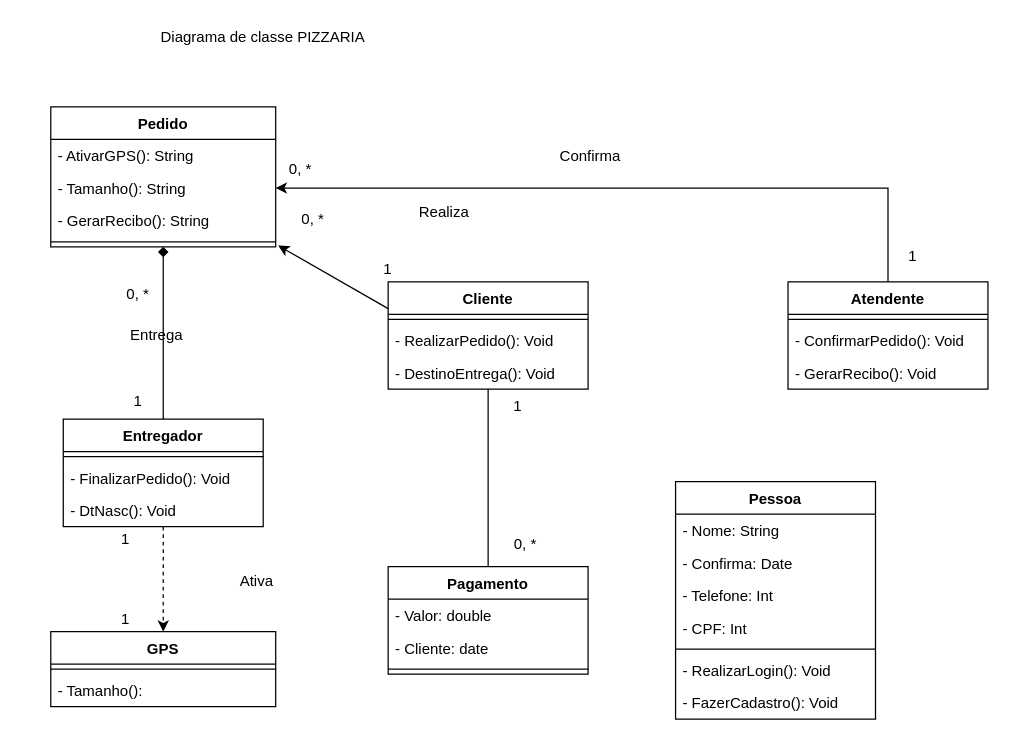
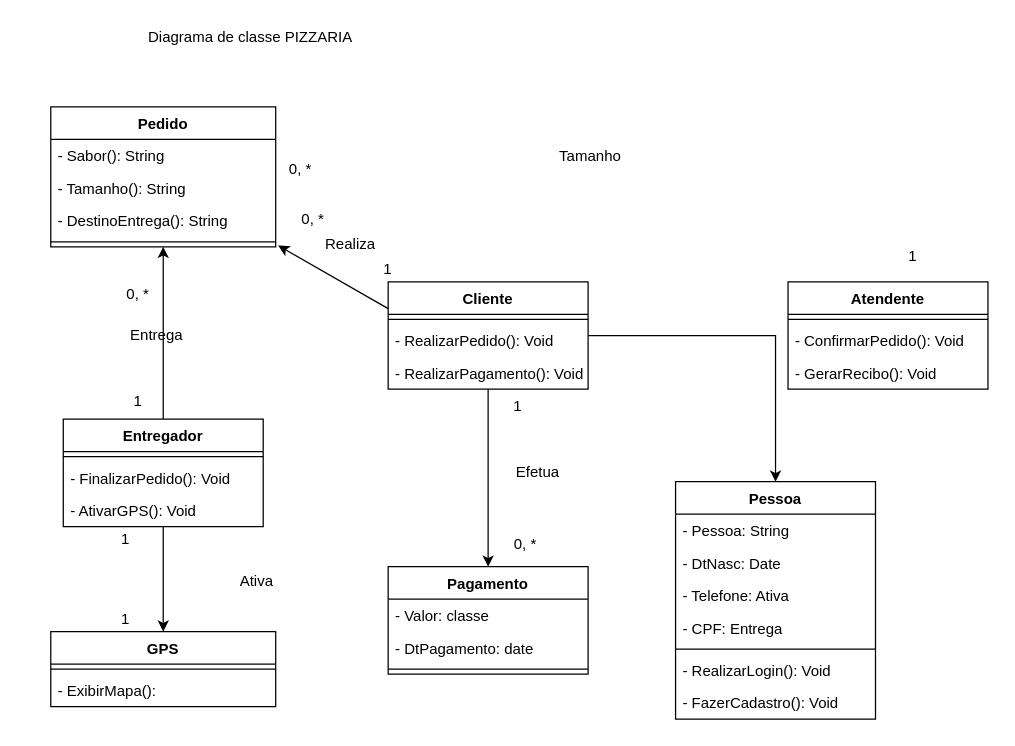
  <mxCell id="0" />
  <mxCell id="1" parent="0" />
- <mxCell id="3" style="edgeStyle=orthogonalEdgeStyle;rounded=0;orthogonalLoop=1;jettySize=auto;html=1;entryX=0.5;entryY=0;entryDx=0;entryDy=0;endArrow=none;" edge="1" parent="1" source="4" target="49"><mxGeometry relative="1" as="geometry" /></mxCell>
+ <mxCell id="2" style="edgeStyle=orthogonalEdgeStyle;rounded=0;orthogonalLoop=1;jettySize=auto;html=1;" parent="1" source="4" target="13" edge="1"><mxGeometry relative="1" as="geometry"><Array as="points"><mxPoint x="620" y="268" /></Array></mxGeometry></mxCell>
+ <mxCell id="3" style="edgeStyle=orthogonalEdgeStyle;rounded=0;orthogonalLoop=1;jettySize=auto;html=1;entryX=0.5;entryY=0;entryDx=0;entryDy=0;" edge="1" parent="1" source="4" target="49"><mxGeometry relative="1" as="geometry" /></mxCell>
  <mxCell id="4" value="Cliente" style="swimlane;fontStyle=1;align=center;verticalAlign=top;childLayout=stackLayout;horizontal=1;startSize=26;horizontalStack=0;resizeParent=1;resizeParentMax=0;resizeLast=0;collapsible=1;marginBottom=0;" parent="1" vertex="1"><mxGeometry x="310" y="225" width="160" height="86" as="geometry" /></mxCell>
  <mxCell id="5" value="" style="line;strokeWidth=1;fillColor=none;align=left;verticalAlign=middle;spacingTop=-1;spacingLeft=3;spacingRight=3;rotatable=0;labelPosition=right;points=[];portConstraint=eastwest;" parent="4" vertex="1"><mxGeometry y="26" width="160" height="8" as="geometry" /></mxCell>
  <mxCell id="6" value="- RealizarPedido(): Void" style="text;strokeColor=none;fillColor=none;align=left;verticalAlign=top;spacingLeft=4;spacingRight=4;overflow=hidden;rotatable=0;points=[[0,0.5],[1,0.5]];portConstraint=eastwest;" parent="4" vertex="1"><mxGeometry y="34" width="160" height="26" as="geometry" /></mxCell>
- <mxCell id="7" value="- DestinoEntrega(): Void" style="text;strokeColor=none;fillColor=none;align=left;verticalAlign=top;spacingLeft=4;spacingRight=4;overflow=hidden;rotatable=0;points=[[0,0.5],[1,0.5]];portConstraint=eastwest;" parent="4" vertex="1"><mxGeometry y="60" width="160" height="26" as="geometry" /></mxCell>
- <mxCell id="8" style="edgeStyle=orthogonalEdgeStyle;rounded=0;orthogonalLoop=1;jettySize=auto;html=1;entryX=1;entryY=0.5;entryDx=0;entryDy=0;" edge="1" parent="1" source="9" target="24"><mxGeometry relative="1" as="geometry" /></mxCell>
+ <mxCell id="7" value="- RealizarPagamento(): Void" style="text;strokeColor=none;fillColor=none;align=left;verticalAlign=top;spacingLeft=4;spacingRight=4;overflow=hidden;rotatable=0;points=[[0,0.5],[1,0.5]];portConstraint=eastwest;" parent="4" vertex="1"><mxGeometry y="60" width="160" height="26" as="geometry" /></mxCell>
  <mxCell id="9" value="Atendente" style="swimlane;fontStyle=1;align=center;verticalAlign=top;childLayout=stackLayout;horizontal=1;startSize=26;horizontalStack=0;resizeParent=1;resizeParentMax=0;resizeLast=0;collapsible=1;marginBottom=0;" parent="1" vertex="1"><mxGeometry x="630" y="225" width="160" height="86" as="geometry" /></mxCell>
  <mxCell id="10" value="" style="line;strokeWidth=1;fillColor=none;align=left;verticalAlign=middle;spacingTop=-1;spacingLeft=3;spacingRight=3;rotatable=0;labelPosition=right;points=[];portConstraint=eastwest;" parent="9" vertex="1"><mxGeometry y="26" width="160" height="8" as="geometry" /></mxCell>
  <mxCell id="11" value="- ConfirmarPedido(): Void" style="text;strokeColor=none;fillColor=none;align=left;verticalAlign=top;spacingLeft=4;spacingRight=4;overflow=hidden;rotatable=0;points=[[0,0.5],[1,0.5]];portConstraint=eastwest;" parent="9" vertex="1"><mxGeometry y="34" width="160" height="26" as="geometry" /></mxCell>
  <mxCell id="12" value="- GerarRecibo(): Void" style="text;strokeColor=none;fillColor=none;align=left;verticalAlign=top;spacingLeft=4;spacingRight=4;overflow=hidden;rotatable=0;points=[[0,0.5],[1,0.5]];portConstraint=eastwest;" parent="9" vertex="1"><mxGeometry y="60" width="160" height="26" as="geometry" /></mxCell>
  <mxCell id="13" value="Pessoa" style="swimlane;fontStyle=1;align=center;verticalAlign=top;childLayout=stackLayout;horizontal=1;startSize=26;horizontalStack=0;resizeParent=1;resizeParentMax=0;resizeLast=0;collapsible=1;marginBottom=0;" parent="1" vertex="1"><mxGeometry x="540" y="385" width="160" height="190" as="geometry" /></mxCell>
- <mxCell id="14" value="- Nome: String&#10;" style="text;strokeColor=none;fillColor=none;align=left;verticalAlign=top;spacingLeft=4;spacingRight=4;overflow=hidden;rotatable=0;points=[[0,0.5],[1,0.5]];portConstraint=eastwest;" parent="13" vertex="1"><mxGeometry y="26" width="160" height="26" as="geometry" /></mxCell>
- <mxCell id="15" value="- Confirma: Date" style="text;strokeColor=none;fillColor=none;align=left;verticalAlign=top;spacingLeft=4;spacingRight=4;overflow=hidden;rotatable=0;points=[[0,0.5],[1,0.5]];portConstraint=eastwest;" parent="13" vertex="1"><mxGeometry y="52" width="160" height="26" as="geometry" /></mxCell>
- <mxCell id="16" value="- Telefone: Int" style="text;strokeColor=none;fillColor=none;align=left;verticalAlign=top;spacingLeft=4;spacingRight=4;overflow=hidden;rotatable=0;points=[[0,0.5],[1,0.5]];portConstraint=eastwest;" parent="13" vertex="1"><mxGeometry y="78" width="160" height="26" as="geometry" /></mxCell>
- <mxCell id="17" value="- CPF: Int" style="text;strokeColor=none;fillColor=none;align=left;verticalAlign=top;spacingLeft=4;spacingRight=4;overflow=hidden;rotatable=0;points=[[0,0.5],[1,0.5]];portConstraint=eastwest;" parent="13" vertex="1"><mxGeometry y="104" width="160" height="26" as="geometry" /></mxCell>
+ <mxCell id="14" value="- Pessoa: String&#10;" style="text;strokeColor=none;fillColor=none;align=left;verticalAlign=top;spacingLeft=4;spacingRight=4;overflow=hidden;rotatable=0;points=[[0,0.5],[1,0.5]];portConstraint=eastwest;" parent="13" vertex="1"><mxGeometry y="26" width="160" height="26" as="geometry" /></mxCell>
+ <mxCell id="15" value="- DtNasc: Date" style="text;strokeColor=none;fillColor=none;align=left;verticalAlign=top;spacingLeft=4;spacingRight=4;overflow=hidden;rotatable=0;points=[[0,0.5],[1,0.5]];portConstraint=eastwest;" parent="13" vertex="1"><mxGeometry y="52" width="160" height="26" as="geometry" /></mxCell>
+ <mxCell id="16" value="- Telefone: Ativa" style="text;strokeColor=none;fillColor=none;align=left;verticalAlign=top;spacingLeft=4;spacingRight=4;overflow=hidden;rotatable=0;points=[[0,0.5],[1,0.5]];portConstraint=eastwest;" parent="13" vertex="1"><mxGeometry y="78" width="160" height="26" as="geometry" /></mxCell>
+ <mxCell id="17" value="- CPF: Entrega" style="text;strokeColor=none;fillColor=none;align=left;verticalAlign=top;spacingLeft=4;spacingRight=4;overflow=hidden;rotatable=0;points=[[0,0.5],[1,0.5]];portConstraint=eastwest;" parent="13" vertex="1"><mxGeometry y="104" width="160" height="26" as="geometry" /></mxCell>
  <mxCell id="18" value="" style="line;strokeWidth=1;fillColor=none;align=left;verticalAlign=middle;spacingTop=-1;spacingLeft=3;spacingRight=3;rotatable=0;labelPosition=right;points=[];portConstraint=eastwest;" parent="13" vertex="1"><mxGeometry y="130" width="160" height="8" as="geometry" /></mxCell>
  <mxCell id="19" value="- RealizarLogin(): Void" style="text;strokeColor=none;fillColor=none;align=left;verticalAlign=top;spacingLeft=4;spacingRight=4;overflow=hidden;rotatable=0;points=[[0,0.5],[1,0.5]];portConstraint=eastwest;" parent="13" vertex="1"><mxGeometry y="138" width="160" height="26" as="geometry" /></mxCell>
  <mxCell id="20" value="- FazerCadastro(): Void" style="text;strokeColor=none;fillColor=none;align=left;verticalAlign=top;spacingLeft=4;spacingRight=4;overflow=hidden;rotatable=0;points=[[0,0.5],[1,0.5]];portConstraint=eastwest;" parent="13" vertex="1"><mxGeometry y="164" width="160" height="26" as="geometry" /></mxCell>
  <mxCell id="21" value="1" style="text;html=1;strokeColor=none;fillColor=none;align=center;verticalAlign=middle;whiteSpace=wrap;rounded=0;" parent="1" vertex="1"><mxGeometry x="290" y="205" width="40" height="20" as="geometry" /></mxCell>
  <mxCell id="22" value="Pedido" style="swimlane;fontStyle=1;align=center;verticalAlign=top;childLayout=stackLayout;horizontal=1;startSize=26;horizontalStack=0;resizeParent=1;resizeParentMax=0;resizeLast=0;collapsible=1;marginBottom=0;" parent="1" vertex="1"><mxGeometry x="40" y="85" width="180" height="112" as="geometry" /></mxCell>
- <mxCell id="23" value="- AtivarGPS(): String" style="text;strokeColor=none;fillColor=none;align=left;verticalAlign=top;spacingLeft=4;spacingRight=4;overflow=hidden;rotatable=0;points=[[0,0.5],[1,0.5]];portConstraint=eastwest;" parent="22" vertex="1"><mxGeometry y="26" width="180" height="26" as="geometry" /></mxCell>
+ <mxCell id="23" value="- Sabor(): String" style="text;strokeColor=none;fillColor=none;align=left;verticalAlign=top;spacingLeft=4;spacingRight=4;overflow=hidden;rotatable=0;points=[[0,0.5],[1,0.5]];portConstraint=eastwest;" parent="22" vertex="1"><mxGeometry y="26" width="180" height="26" as="geometry" /></mxCell>
  <mxCell id="24" value="- Tamanho(): String" style="text;strokeColor=none;fillColor=none;align=left;verticalAlign=top;spacingLeft=4;spacingRight=4;overflow=hidden;rotatable=0;points=[[0,0.5],[1,0.5]];portConstraint=eastwest;" parent="22" vertex="1"><mxGeometry y="52" width="180" height="26" as="geometry" /></mxCell>
- <mxCell id="25" value="- GerarRecibo(): String" style="text;strokeColor=none;fillColor=none;align=left;verticalAlign=top;spacingLeft=4;spacingRight=4;overflow=hidden;rotatable=0;points=[[0,0.5],[1,0.5]];portConstraint=eastwest;" parent="22" vertex="1"><mxGeometry y="78" width="180" height="26" as="geometry" /></mxCell>
+ <mxCell id="25" value="- DestinoEntrega(): String" style="text;strokeColor=none;fillColor=none;align=left;verticalAlign=top;spacingLeft=4;spacingRight=4;overflow=hidden;rotatable=0;points=[[0,0.5],[1,0.5]];portConstraint=eastwest;" parent="22" vertex="1"><mxGeometry y="78" width="180" height="26" as="geometry" /></mxCell>
  <mxCell id="26" value="" style="line;strokeWidth=1;fillColor=none;align=left;verticalAlign=middle;spacingTop=-1;spacingLeft=3;spacingRight=3;rotatable=0;labelPosition=right;points=[];portConstraint=eastwest;" parent="22" vertex="1"><mxGeometry y="104" width="180" height="8" as="geometry" /></mxCell>
  <mxCell id="27" value="" style="endArrow=none;html=1;exitX=1.011;exitY=0.269;exitDx=0;exitDy=0;exitPerimeter=0;entryX=0;entryY=0.25;entryDx=0;entryDy=0;startArrow=classic;startFill=1;" parent="1" target="4" edge="1"><mxGeometry width="50" height="50" relative="1" as="geometry"><mxPoint x="221.98" y="195.994" as="sourcePoint" /><mxPoint x="290" y="172" as="targetPoint" /></mxGeometry></mxCell>
- <mxCell id="28" value="Diagrama de classe PIZZARIA" style="text;html=1;strokeColor=none;fillColor=none;align=center;verticalAlign=middle;whiteSpace=wrap;rounded=0;" parent="1" vertex="1"><mxGeometry x="30" y="20" width="360" height="20" as="geometry" /></mxCell>
+ <mxCell id="28" value="Diagrama de classe PIZZARIA" style="text;html=1;strokeColor=none;fillColor=none;align=center;verticalAlign=middle;whiteSpace=wrap;rounded=0;" parent="1" vertex="1"><mxGeometry x="20" y="20" width="360" height="20" as="geometry" /></mxCell>
  <mxCell id="29" value="GPS" style="swimlane;fontStyle=1;align=center;verticalAlign=top;childLayout=stackLayout;horizontal=1;startSize=26;horizontalStack=0;resizeParent=1;resizeParentMax=0;resizeLast=0;collapsible=1;marginBottom=0;" parent="1" vertex="1"><mxGeometry x="40" y="505" width="180" height="60" as="geometry" /></mxCell>
  <mxCell id="30" value="" style="line;strokeWidth=1;fillColor=none;align=left;verticalAlign=middle;spacingTop=-1;spacingLeft=3;spacingRight=3;rotatable=0;labelPosition=right;points=[];portConstraint=eastwest;" parent="29" vertex="1"><mxGeometry y="26" width="180" height="8" as="geometry" /></mxCell>
- <mxCell id="31" value="- Tamanho():" style="text;strokeColor=none;fillColor=none;align=left;verticalAlign=top;spacingLeft=4;spacingRight=4;overflow=hidden;rotatable=0;points=[[0,0.5],[1,0.5]];portConstraint=eastwest;" parent="29" vertex="1"><mxGeometry y="34" width="180" height="26" as="geometry" /></mxCell>
- <mxCell id="32" style="edgeStyle=orthogonalEdgeStyle;rounded=0;orthogonalLoop=1;jettySize=auto;html=1;entryX=0.5;entryY=1;entryDx=0;entryDy=0;endArrow=diamond;" edge="1" parent="1" source="34" target="22"><mxGeometry relative="1" as="geometry" /></mxCell>
- <mxCell id="33" style="edgeStyle=orthogonalEdgeStyle;rounded=0;orthogonalLoop=1;jettySize=auto;html=1;entryX=0.5;entryY=0;entryDx=0;entryDy=0;dashed=1;" edge="1" parent="1" source="34" target="29"><mxGeometry relative="1" as="geometry" /></mxCell>
+ <mxCell id="31" value="- ExibirMapa():" style="text;strokeColor=none;fillColor=none;align=left;verticalAlign=top;spacingLeft=4;spacingRight=4;overflow=hidden;rotatable=0;points=[[0,0.5],[1,0.5]];portConstraint=eastwest;" parent="29" vertex="1"><mxGeometry y="34" width="180" height="26" as="geometry" /></mxCell>
+ <mxCell id="32" style="edgeStyle=orthogonalEdgeStyle;rounded=0;orthogonalLoop=1;jettySize=auto;html=1;entryX=0.5;entryY=1;entryDx=0;entryDy=0;" edge="1" parent="1" source="34" target="22"><mxGeometry relative="1" as="geometry" /></mxCell>
+ <mxCell id="33" style="edgeStyle=orthogonalEdgeStyle;rounded=0;orthogonalLoop=1;jettySize=auto;html=1;entryX=0.5;entryY=0;entryDx=0;entryDy=0;" edge="1" parent="1" source="34" target="29"><mxGeometry relative="1" as="geometry" /></mxCell>
  <mxCell id="34" value="Entregador" style="swimlane;fontStyle=1;align=center;verticalAlign=top;childLayout=stackLayout;horizontal=1;startSize=26;horizontalStack=0;resizeParent=1;resizeParentMax=0;resizeLast=0;collapsible=1;marginBottom=0;" parent="1" vertex="1"><mxGeometry x="50" y="335" width="160" height="86" as="geometry" /></mxCell>
  <mxCell id="35" value="" style="line;strokeWidth=1;fillColor=none;align=left;verticalAlign=middle;spacingTop=-1;spacingLeft=3;spacingRight=3;rotatable=0;labelPosition=right;points=[];portConstraint=eastwest;" parent="34" vertex="1"><mxGeometry y="26" width="160" height="8" as="geometry" /></mxCell>
  <mxCell id="36" value="- FinalizarPedido(): Void" style="text;strokeColor=none;fillColor=none;align=left;verticalAlign=top;spacingLeft=4;spacingRight=4;overflow=hidden;rotatable=0;points=[[0,0.5],[1,0.5]];portConstraint=eastwest;" parent="34" vertex="1"><mxGeometry y="34" width="160" height="26" as="geometry" /></mxCell>
- <mxCell id="37" value="- DtNasc(): Void" style="text;strokeColor=none;fillColor=none;align=left;verticalAlign=top;spacingLeft=4;spacingRight=4;overflow=hidden;rotatable=0;points=[[0,0.5],[1,0.5]];portConstraint=eastwest;" parent="34" vertex="1"><mxGeometry y="60" width="160" height="26" as="geometry" /></mxCell>
- <mxCell id="38" value="Realiza" style="text;html=1;strokeColor=none;fillColor=none;align=center;verticalAlign=middle;whiteSpace=wrap;rounded=0;" parent="1" vertex="1"><mxGeometry x="335" y="160" width="40" height="20" as="geometry" /></mxCell>
+ <mxCell id="37" value="- AtivarGPS(): Void" style="text;strokeColor=none;fillColor=none;align=left;verticalAlign=top;spacingLeft=4;spacingRight=4;overflow=hidden;rotatable=0;points=[[0,0.5],[1,0.5]];portConstraint=eastwest;" parent="34" vertex="1"><mxGeometry y="60" width="160" height="26" as="geometry" /></mxCell>
+ <mxCell id="38" value="Realiza" style="text;html=1;strokeColor=none;fillColor=none;align=center;verticalAlign=middle;whiteSpace=wrap;rounded=0;" parent="1" vertex="1"><mxGeometry x="260" y="185" width="40" height="20" as="geometry" /></mxCell>
  <mxCell id="39" value="0, *" style="text;html=1;strokeColor=none;fillColor=none;align=center;verticalAlign=middle;whiteSpace=wrap;rounded=0;" parent="1" vertex="1"><mxGeometry x="230" y="165" width="40" height="20" as="geometry" /></mxCell>
- <mxCell id="40" value="Confirma" style="text;html=1;strokeColor=none;fillColor=none;align=center;verticalAlign=middle;whiteSpace=wrap;rounded=0;" vertex="1" parent="1"><mxGeometry x="414" y="115" width="116" height="20" as="geometry" /></mxCell>
+ <mxCell id="40" value="Tamanho" style="text;html=1;strokeColor=none;fillColor=none;align=center;verticalAlign=middle;whiteSpace=wrap;rounded=0;" vertex="1" parent="1"><mxGeometry x="414" y="115" width="116" height="20" as="geometry" /></mxCell>
  <mxCell id="41" value="0, *" style="text;html=1;strokeColor=none;fillColor=none;align=center;verticalAlign=middle;whiteSpace=wrap;rounded=0;" vertex="1" parent="1"><mxGeometry x="220" y="125" width="40" height="20" as="geometry" /></mxCell>
  <mxCell id="42" value="1" style="text;html=1;strokeColor=none;fillColor=none;align=center;verticalAlign=middle;whiteSpace=wrap;rounded=0;" vertex="1" parent="1"><mxGeometry x="710" y="195" width="40" height="20" as="geometry" /></mxCell>
  <mxCell id="43" value="0, *" style="text;html=1;strokeColor=none;fillColor=none;align=center;verticalAlign=middle;whiteSpace=wrap;rounded=0;" vertex="1" parent="1"><mxGeometry x="90" y="225" width="40" height="20" as="geometry" /></mxCell>
  <mxCell id="44" value="1" style="text;html=1;strokeColor=none;fillColor=none;align=center;verticalAlign=middle;whiteSpace=wrap;rounded=0;" vertex="1" parent="1"><mxGeometry x="90" y="311" width="40" height="20" as="geometry" /></mxCell>
  <mxCell id="45" value="Entrega" style="text;html=1;strokeColor=none;fillColor=none;align=center;verticalAlign=middle;whiteSpace=wrap;rounded=0;" vertex="1" parent="1"><mxGeometry x="105" y="258" width="40" height="20" as="geometry" /></mxCell>
  <mxCell id="46" value="Ativa" style="text;html=1;strokeColor=none;fillColor=none;align=center;verticalAlign=middle;whiteSpace=wrap;rounded=0;" vertex="1" parent="1"><mxGeometry x="185" y="455" width="40" height="20" as="geometry" /></mxCell>
  <mxCell id="47" value="1" style="text;html=1;strokeColor=none;fillColor=none;align=center;verticalAlign=middle;whiteSpace=wrap;rounded=0;" vertex="1" parent="1"><mxGeometry x="80" y="485" width="40" height="20" as="geometry" /></mxCell>
  <mxCell id="48" value="1" style="text;html=1;strokeColor=none;fillColor=none;align=center;verticalAlign=middle;whiteSpace=wrap;rounded=0;" vertex="1" parent="1"><mxGeometry x="80" y="421" width="40" height="20" as="geometry" /></mxCell>
  <mxCell id="49" value="Pagamento" style="swimlane;fontStyle=1;align=center;verticalAlign=top;childLayout=stackLayout;horizontal=1;startSize=26;horizontalStack=0;resizeParent=1;resizeParentMax=0;resizeLast=0;collapsible=1;marginBottom=0;" vertex="1" parent="1"><mxGeometry x="310" y="453" width="160" height="86" as="geometry" /></mxCell>
- <mxCell id="50" value="- Valor: double" style="text;strokeColor=none;fillColor=none;align=left;verticalAlign=top;spacingLeft=4;spacingRight=4;overflow=hidden;rotatable=0;points=[[0,0.5],[1,0.5]];portConstraint=eastwest;" vertex="1" parent="49"><mxGeometry y="26" width="160" height="26" as="geometry" /></mxCell>
- <mxCell id="51" value="- Cliente: date" style="text;strokeColor=none;fillColor=none;align=left;verticalAlign=top;spacingLeft=4;spacingRight=4;overflow=hidden;rotatable=0;points=[[0,0.5],[1,0.5]];portConstraint=eastwest;" vertex="1" parent="49"><mxGeometry y="52" width="160" height="26" as="geometry" /></mxCell>
+ <mxCell id="50" value="- Valor: classe" style="text;strokeColor=none;fillColor=none;align=left;verticalAlign=top;spacingLeft=4;spacingRight=4;overflow=hidden;rotatable=0;points=[[0,0.5],[1,0.5]];portConstraint=eastwest;" vertex="1" parent="49"><mxGeometry y="26" width="160" height="26" as="geometry" /></mxCell>
+ <mxCell id="51" value="- DtPagamento: date" style="text;strokeColor=none;fillColor=none;align=left;verticalAlign=top;spacingLeft=4;spacingRight=4;overflow=hidden;rotatable=0;points=[[0,0.5],[1,0.5]];portConstraint=eastwest;" vertex="1" parent="49"><mxGeometry y="52" width="160" height="26" as="geometry" /></mxCell>
  <mxCell id="52" value="" style="line;strokeWidth=1;fillColor=none;align=left;verticalAlign=middle;spacingTop=-1;spacingLeft=3;spacingRight=3;rotatable=0;labelPosition=right;points=[];portConstraint=eastwest;" vertex="1" parent="49"><mxGeometry y="78" width="160" height="8" as="geometry" /></mxCell>
+ <mxCell id="53" value="Efetua" style="text;html=1;strokeColor=none;fillColor=none;align=center;verticalAlign=middle;whiteSpace=wrap;rounded=0;" vertex="1" parent="1"><mxGeometry x="410" y="368" width="40" height="20" as="geometry" /></mxCell>
  <mxCell id="54" value="1" style="text;html=1;strokeColor=none;fillColor=none;align=center;verticalAlign=middle;whiteSpace=wrap;rounded=0;" vertex="1" parent="1"><mxGeometry x="394" y="315" width="40" height="20" as="geometry" /></mxCell>
  <mxCell id="55" value="0, *" style="text;html=1;strokeColor=none;fillColor=none;align=center;verticalAlign=middle;whiteSpace=wrap;rounded=0;" vertex="1" parent="1"><mxGeometry x="400" y="425" width="40" height="20" as="geometry" /></mxCell>
